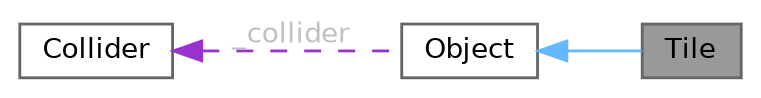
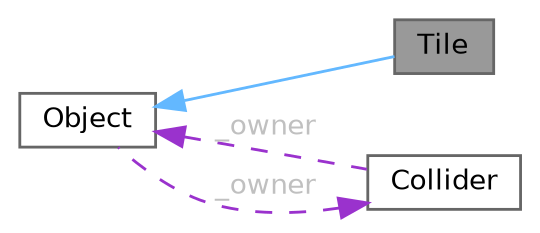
  digraph {
    rankdir=LR
    node [color=gray40 fillcolor=white fontname=Helvetica fontsize=10 shape=box style=filled]
    edge [color=darkorchid3 dir=back fontname=Helvetica fontsize=10 labelfontname=Helvetica labelfontsize=10 style=dashed fontcolor=grey]
    n1 [fillcolor=grey60 fontcolor=black height=0.2 label=Tile width=0.4]
    n2 [height=0.2 label=Object width=0.4]
    n3 [height=0.2 label=Collider width=0.4]
    n2 -> n1 [color=steelblue1 style=solid fontcolor=""]
-   n3 -> n2 [label=" _collider"]
+   n2 -> n3 [label=" _owner"]
+   n3 -> n2 [label=" _owner"]
  }
